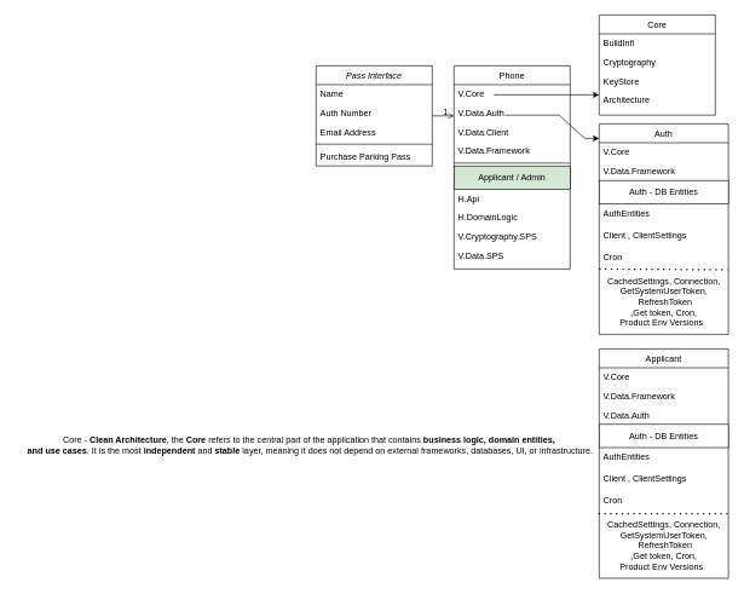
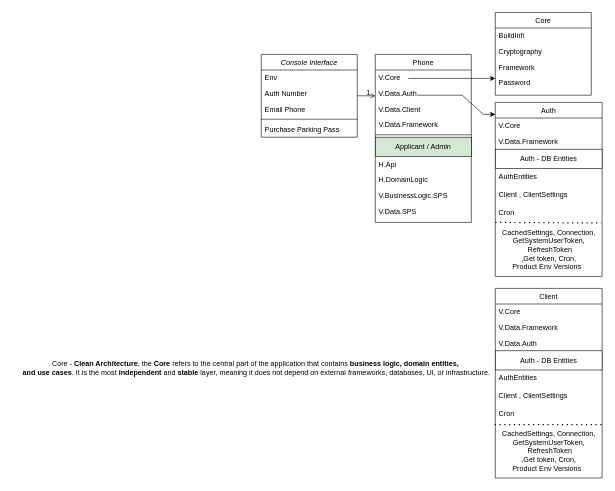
  <mxCell id="0" />
  <mxCell id="1" parent="0" />
- <mxCell id="2" value="Pass Interface" style="swimlane;fontStyle=2;align=center;verticalAlign=top;childLayout=stackLayout;horizontal=1;startSize=26;horizontalStack=0;resizeParent=1;resizeLast=0;collapsible=1;marginBottom=0;rounded=0;shadow=0;strokeWidth=1;" parent="1" vertex="1"><mxGeometry x="435" y="90" width="160" height="138" as="geometry"><mxRectangle x="230" y="140" width="160" height="26" as="alternateBounds" /></mxGeometry></mxCell>
- <mxCell id="3" value="Name" style="text;align=left;verticalAlign=top;spacingLeft=4;spacingRight=4;overflow=hidden;rotatable=0;points=[[0,0.5],[1,0.5]];portConstraint=eastwest;" parent="2" vertex="1"><mxGeometry y="26" width="160" height="26" as="geometry" /></mxCell>
+ <mxCell id="2" value="Console Interface" style="swimlane;fontStyle=2;align=center;verticalAlign=top;childLayout=stackLayout;horizontal=1;startSize=26;horizontalStack=0;resizeParent=1;resizeLast=0;collapsible=1;marginBottom=0;rounded=0;shadow=0;strokeWidth=1;" parent="1" vertex="1"><mxGeometry x="435" y="90" width="160" height="138" as="geometry"><mxRectangle x="230" y="140" width="160" height="26" as="alternateBounds" /></mxGeometry></mxCell>
+ <mxCell id="3" value="Env" style="text;align=left;verticalAlign=top;spacingLeft=4;spacingRight=4;overflow=hidden;rotatable=0;points=[[0,0.5],[1,0.5]];portConstraint=eastwest;" parent="2" vertex="1"><mxGeometry y="26" width="160" height="26" as="geometry" /></mxCell>
  <mxCell id="4" value="Auth Number" style="text;align=left;verticalAlign=top;spacingLeft=4;spacingRight=4;overflow=hidden;rotatable=0;points=[[0,0.5],[1,0.5]];portConstraint=eastwest;rounded=0;shadow=0;html=0;" parent="2" vertex="1"><mxGeometry y="52" width="160" height="26" as="geometry" /></mxCell>
- <mxCell id="5" value="Email Address" style="text;align=left;verticalAlign=top;spacingLeft=4;spacingRight=4;overflow=hidden;rotatable=0;points=[[0,0.5],[1,0.5]];portConstraint=eastwest;rounded=0;shadow=0;html=0;" parent="2" vertex="1"><mxGeometry y="78" width="160" height="26" as="geometry" /></mxCell>
+ <mxCell id="5" value="Email Phone" style="text;align=left;verticalAlign=top;spacingLeft=4;spacingRight=4;overflow=hidden;rotatable=0;points=[[0,0.5],[1,0.5]];portConstraint=eastwest;rounded=0;shadow=0;html=0;" parent="2" vertex="1"><mxGeometry y="78" width="160" height="26" as="geometry" /></mxCell>
  <mxCell id="6" value="" style="line;html=1;strokeWidth=1;align=left;verticalAlign=middle;spacingTop=-1;spacingLeft=3;spacingRight=3;rotatable=0;labelPosition=right;points=[];portConstraint=eastwest;" parent="2" vertex="1"><mxGeometry y="104" width="160" height="8" as="geometry" /></mxCell>
  <mxCell id="7" value="Purchase Parking Pass" style="text;align=left;verticalAlign=top;spacingLeft=4;spacingRight=4;overflow=hidden;rotatable=0;points=[[0,0.5],[1,0.5]];portConstraint=eastwest;" parent="2" vertex="1"><mxGeometry y="112" width="160" height="26" as="geometry" /></mxCell>
  <mxCell id="8" value="Core" style="swimlane;fontStyle=0;align=center;verticalAlign=top;childLayout=stackLayout;horizontal=1;startSize=26;horizontalStack=0;resizeParent=1;resizeLast=0;collapsible=1;marginBottom=0;rounded=0;shadow=0;strokeWidth=1;" parent="1" vertex="1"><mxGeometry x="825" y="20" width="160" height="138" as="geometry"><mxRectangle x="130" y="380" width="160" height="26" as="alternateBounds" /></mxGeometry></mxCell>
  <mxCell id="9" value="BuildInfi" style="text;align=left;verticalAlign=top;spacingLeft=4;spacingRight=4;overflow=hidden;rotatable=0;points=[[0,0.5],[1,0.5]];portConstraint=eastwest;" parent="8" vertex="1"><mxGeometry y="26" width="160" height="26" as="geometry" /></mxCell>
  <mxCell id="10" value="Cryptography&#10;" style="text;align=left;verticalAlign=top;spacingLeft=4;spacingRight=4;overflow=hidden;rotatable=0;points=[[0,0.5],[1,0.5]];portConstraint=eastwest;rounded=0;shadow=0;html=0;" parent="8" vertex="1"><mxGeometry y="52" width="160" height="26" as="geometry" /></mxCell>
- <mxCell id="11" value="KeyStore" style="text;align=left;verticalAlign=top;spacingLeft=4;spacingRight=4;overflow=hidden;rotatable=0;points=[[0,0.5],[1,0.5]];portConstraint=eastwest;rounded=0;shadow=0;html=0;" vertex="1" parent="8"><mxGeometry y="78" width="160" height="26" as="geometry" /></mxCell>
- <mxCell id="12" value="Architecture" style="text;align=left;verticalAlign=top;spacingLeft=4;spacingRight=4;overflow=hidden;rotatable=0;points=[[0,0.5],[1,0.5]];portConstraint=eastwest;rounded=0;shadow=0;html=0;" vertex="1" parent="8"><mxGeometry y="104" width="160" height="26" as="geometry" /></mxCell>
+ <mxCell id="11" value="Framework" style="text;align=left;verticalAlign=top;spacingLeft=4;spacingRight=4;overflow=hidden;rotatable=0;points=[[0,0.5],[1,0.5]];portConstraint=eastwest;rounded=0;shadow=0;html=0;" vertex="1" parent="8"><mxGeometry y="78" width="160" height="26" as="geometry" /></mxCell>
+ <mxCell id="12" value="Password" style="text;align=left;verticalAlign=top;spacingLeft=4;spacingRight=4;overflow=hidden;rotatable=0;points=[[0,0.5],[1,0.5]];portConstraint=eastwest;rounded=0;shadow=0;html=0;" vertex="1" parent="8"><mxGeometry y="104" width="160" height="26" as="geometry" /></mxCell>
  <mxCell id="13" value="" style="endArrow=classic;html=1;rounded=0;entryX=0;entryY=0.069;entryDx=0;entryDy=0;entryPerimeter=0;" edge="1" parent="8" target="29"><mxGeometry width="50" height="50" relative="1" as="geometry"><mxPoint x="-130" y="138" as="sourcePoint" /><mxPoint x="15" y="138" as="targetPoint" /><Array as="points"><mxPoint x="-55" y="138" /><mxPoint x="-20" y="170" /></Array></mxGeometry></mxCell>
  <mxCell id="14" value="Phone" style="swimlane;fontStyle=0;align=center;verticalAlign=top;childLayout=stackLayout;horizontal=1;startSize=26;horizontalStack=0;resizeParent=1;resizeLast=0;collapsible=1;marginBottom=0;rounded=0;shadow=0;strokeWidth=1;" parent="1" vertex="1"><mxGeometry x="625" y="90" width="160" height="280" as="geometry"><mxRectangle x="550" y="140" width="160" height="26" as="alternateBounds" /></mxGeometry></mxCell>
  <mxCell id="15" value="" style="endArrow=classic;html=1;rounded=0;" edge="1" parent="14"><mxGeometry width="50" height="50" relative="1" as="geometry"><mxPoint x="55" y="40" as="sourcePoint" /><mxPoint x="200" y="40" as="targetPoint" /></mxGeometry></mxCell>
  <mxCell id="16" value="V.Core" style="text;align=left;verticalAlign=top;spacingLeft=4;spacingRight=4;overflow=hidden;rotatable=0;points=[[0,0.5],[1,0.5]];portConstraint=eastwest;" parent="14" vertex="1"><mxGeometry y="26" width="160" height="26" as="geometry" /></mxCell>
  <mxCell id="17" value="V.Data.Auth" style="text;align=left;verticalAlign=top;spacingLeft=4;spacingRight=4;overflow=hidden;rotatable=0;points=[[0,0.5],[1,0.5]];portConstraint=eastwest;rounded=0;shadow=0;html=0;" parent="14" vertex="1"><mxGeometry y="52" width="160" height="26" as="geometry" /></mxCell>
  <mxCell id="18" value="V.Data.Client" style="text;align=left;verticalAlign=top;spacingLeft=4;spacingRight=4;overflow=hidden;rotatable=0;points=[[0,0.5],[1,0.5]];portConstraint=eastwest;rounded=0;shadow=0;html=0;" parent="14" vertex="1"><mxGeometry y="78" width="160" height="26" as="geometry" /></mxCell>
  <mxCell id="19" value="V.Data.Framework" style="text;align=left;verticalAlign=top;spacingLeft=4;spacingRight=4;overflow=hidden;rotatable=0;points=[[0,0.5],[1,0.5]];portConstraint=eastwest;rounded=0;shadow=0;html=0;" parent="14" vertex="1"><mxGeometry y="104" width="160" height="26" as="geometry" /></mxCell>
  <mxCell id="20" value="" style="line;html=1;strokeWidth=1;align=left;verticalAlign=middle;spacingTop=-1;spacingLeft=3;spacingRight=3;rotatable=0;labelPosition=right;points=[];portConstraint=eastwest;" parent="14" vertex="1"><mxGeometry y="130" width="160" height="8" as="geometry" /></mxCell>
  <mxCell id="21" value="Applicant / Admin" style="rounded=0;whiteSpace=wrap;html=1;fillColor=#d5e8d4;" vertex="1" parent="14"><mxGeometry y="138" width="160" height="32" as="geometry" /></mxCell>
  <mxCell id="22" value="H.Api" style="text;align=left;verticalAlign=top;spacingLeft=4;spacingRight=4;overflow=hidden;rotatable=0;points=[[0,0.5],[1,0.5]];portConstraint=eastwest;rounded=0;shadow=0;html=0;" vertex="1" parent="14"><mxGeometry y="170" width="160" height="26" as="geometry" /></mxCell>
  <mxCell id="23" value="H.DomainLogic" style="text;align=left;verticalAlign=top;spacingLeft=4;spacingRight=4;overflow=hidden;rotatable=0;points=[[0,0.5],[1,0.5]];portConstraint=eastwest;rounded=0;shadow=0;html=0;" vertex="1" parent="14"><mxGeometry y="196" width="160" height="26" as="geometry" /></mxCell>
- <mxCell id="24" value="V.Cryptography.SPS" style="text;align=left;verticalAlign=top;spacingLeft=4;spacingRight=4;overflow=hidden;rotatable=0;points=[[0,0.5],[1,0.5]];portConstraint=eastwest;" vertex="1" parent="14"><mxGeometry y="222" width="160" height="26" as="geometry" /></mxCell>
+ <mxCell id="24" value="V.BusinessLogic.SPS" style="text;align=left;verticalAlign=top;spacingLeft=4;spacingRight=4;overflow=hidden;rotatable=0;points=[[0,0.5],[1,0.5]];portConstraint=eastwest;" vertex="1" parent="14"><mxGeometry y="222" width="160" height="26" as="geometry" /></mxCell>
  <mxCell id="25" value="V.Data.SPS" style="text;align=left;verticalAlign=top;spacingLeft=4;spacingRight=4;overflow=hidden;rotatable=0;points=[[0,0.5],[1,0.5]];portConstraint=eastwest;" vertex="1" parent="14"><mxGeometry y="248" width="160" height="26" as="geometry" /></mxCell>
  <mxCell id="26" value="" style="endArrow=open;shadow=0;strokeWidth=1;rounded=0;curved=0;endFill=1;edgeStyle=elbowEdgeStyle;elbow=vertical;" parent="1" source="2" target="14" edge="1"><mxGeometry x="0.5" y="41" relative="1" as="geometry"><mxPoint x="595" y="162" as="sourcePoint" /><mxPoint x="755" y="162" as="targetPoint" /><mxPoint x="-40" y="32" as="offset" /></mxGeometry></mxCell>
  <mxCell id="27" value="1" style="resizable=0;align=right;verticalAlign=bottom;labelBackgroundColor=none;fontSize=12;" parent="26" connectable="0" vertex="1"><mxGeometry x="1" relative="1" as="geometry"><mxPoint x="-7" y="4" as="offset" /></mxGeometry></mxCell>
  <mxCell id="28" value="Core -&amp;nbsp;&lt;strong&gt;Clean Architecture&lt;/strong&gt;, the &lt;strong&gt;Core&lt;/strong&gt; refers to the central part of the application that contains &lt;strong&gt;business logic, domain entities,&lt;/strong&gt;&lt;div&gt;&lt;strong&gt;&amp;nbsp;and use cases&lt;/strong&gt;. It is the most &lt;strong&gt;independent&lt;/strong&gt; and &lt;strong&gt;stable&lt;/strong&gt; layer, meaning it does not depend on external frameworks, databases, UI, or infrastructure.&lt;/div&gt;" style="text;html=1;align=center;verticalAlign=middle;resizable=0;points=[];autosize=1;strokeColor=none;fillColor=none;" vertex="1" parent="1"><mxGeometry x="20" y="593" width="810" height="40" as="geometry" /></mxCell>
  <mxCell id="29" value="Auth" style="swimlane;fontStyle=0;align=center;verticalAlign=top;childLayout=stackLayout;horizontal=1;startSize=26;horizontalStack=0;resizeParent=1;resizeLast=0;collapsible=1;marginBottom=0;rounded=0;shadow=0;strokeWidth=1;" vertex="1" parent="1"><mxGeometry x="825" y="170" width="178" height="290" as="geometry"><mxRectangle x="130" y="380" width="160" height="26" as="alternateBounds" /></mxGeometry></mxCell>
  <mxCell id="30" value="V.Core" style="text;align=left;verticalAlign=top;spacingLeft=4;spacingRight=4;overflow=hidden;rotatable=0;points=[[0,0.5],[1,0.5]];portConstraint=eastwest;" vertex="1" parent="29"><mxGeometry y="26" width="178" height="26" as="geometry" /></mxCell>
  <mxCell id="31" value="V.Data.Framework" style="text;align=left;verticalAlign=top;spacingLeft=4;spacingRight=4;overflow=hidden;rotatable=0;points=[[0,0.5],[1,0.5]];portConstraint=eastwest;rounded=0;shadow=0;html=0;" vertex="1" parent="29"><mxGeometry y="52" width="178" height="26" as="geometry" /></mxCell>
  <mxCell id="32" value="&lt;span style=&quot;text-wrap-mode: nowrap;&quot;&gt;Auth - DB Entities&lt;/span&gt;" style="rounded=0;whiteSpace=wrap;html=1;" vertex="1" parent="29"><mxGeometry y="78" width="178" height="32" as="geometry" /></mxCell>
  <mxCell id="33" value="AuthEntities " style="text;align=left;verticalAlign=top;spacingLeft=4;spacingRight=4;overflow=hidden;rotatable=0;points=[[0,0.5],[1,0.5]];portConstraint=eastwest;rounded=0;shadow=0;html=0;" vertex="1" parent="29"><mxGeometry y="110" width="178" height="30" as="geometry" /></mxCell>
  <mxCell id="34" value="Client , ClientSettings" style="text;align=left;verticalAlign=top;spacingLeft=4;spacingRight=4;overflow=hidden;rotatable=0;points=[[0,0.5],[1,0.5]];portConstraint=eastwest;rounded=0;shadow=0;html=0;" vertex="1" parent="29"><mxGeometry y="140" width="178" height="30" as="geometry" /></mxCell>
  <mxCell id="35" value="Cron" style="text;align=left;verticalAlign=top;spacingLeft=4;spacingRight=4;overflow=hidden;rotatable=0;points=[[0,0.5],[1,0.5]];portConstraint=eastwest;rounded=0;shadow=0;html=0;" vertex="1" parent="29"><mxGeometry y="170" width="178" height="30" as="geometry" /></mxCell>
  <mxCell id="36" value="" style="endArrow=none;dashed=1;html=1;dashPattern=1 3;strokeWidth=2;rounded=0;entryX=0.994;entryY=1.033;entryDx=0;entryDy=0;entryPerimeter=0;" edge="1" parent="29" target="35"><mxGeometry width="50" height="50" relative="1" as="geometry"><mxPoint y="200" as="sourcePoint" /><mxPoint x="65.217" y="170" as="targetPoint" /></mxGeometry></mxCell>
  <mxCell id="37" value="CachedSettings, Connection,&lt;div&gt;GetSystemUserToken,&lt;/div&gt;&lt;div&gt;&amp;nbsp;RefreshToken&lt;/div&gt;&lt;div&gt;,Get token, Cron,&lt;/div&gt;&lt;div&gt;Product Env Versions&amp;nbsp;&amp;nbsp;&lt;/div&gt;" style="text;html=1;align=center;verticalAlign=middle;resizable=0;points=[];autosize=1;strokeColor=none;fillColor=none;" vertex="1" parent="29"><mxGeometry y="200" width="178" height="90" as="geometry" /></mxCell>
- <mxCell id="38" value="Applicant" style="swimlane;fontStyle=0;align=center;verticalAlign=top;childLayout=stackLayout;horizontal=1;startSize=26;horizontalStack=0;resizeParent=1;resizeLast=0;collapsible=1;marginBottom=0;rounded=0;shadow=0;strokeWidth=1;" vertex="1" parent="1"><mxGeometry x="825" y="480" width="178" height="316" as="geometry"><mxRectangle x="130" y="380" width="160" height="26" as="alternateBounds" /></mxGeometry></mxCell>
+ <mxCell id="38" value="Client" style="swimlane;fontStyle=0;align=center;verticalAlign=top;childLayout=stackLayout;horizontal=1;startSize=26;horizontalStack=0;resizeParent=1;resizeLast=0;collapsible=1;marginBottom=0;rounded=0;shadow=0;strokeWidth=1;" vertex="1" parent="1"><mxGeometry x="825" y="480" width="178" height="316" as="geometry"><mxRectangle x="130" y="380" width="160" height="26" as="alternateBounds" /></mxGeometry></mxCell>
  <mxCell id="39" value="V.Core" style="text;align=left;verticalAlign=top;spacingLeft=4;spacingRight=4;overflow=hidden;rotatable=0;points=[[0,0.5],[1,0.5]];portConstraint=eastwest;" vertex="1" parent="38"><mxGeometry y="26" width="178" height="26" as="geometry" /></mxCell>
  <mxCell id="40" value="V.Data.Framework" style="text;align=left;verticalAlign=top;spacingLeft=4;spacingRight=4;overflow=hidden;rotatable=0;points=[[0,0.5],[1,0.5]];portConstraint=eastwest;rounded=0;shadow=0;html=0;" vertex="1" parent="38"><mxGeometry y="52" width="178" height="26" as="geometry" /></mxCell>
  <mxCell id="41" value="V.Data.Auth" style="text;align=left;verticalAlign=top;spacingLeft=4;spacingRight=4;overflow=hidden;rotatable=0;points=[[0,0.5],[1,0.5]];portConstraint=eastwest;rounded=0;shadow=0;html=0;" vertex="1" parent="38"><mxGeometry y="78" width="178" height="26" as="geometry" /></mxCell>
  <mxCell id="42" value="&lt;span style=&quot;text-wrap-mode: nowrap;&quot;&gt;Auth - DB Entities&lt;/span&gt;" style="rounded=0;whiteSpace=wrap;html=1;" vertex="1" parent="38"><mxGeometry y="104" width="178" height="32" as="geometry" /></mxCell>
  <mxCell id="43" value="AuthEntities " style="text;align=left;verticalAlign=top;spacingLeft=4;spacingRight=4;overflow=hidden;rotatable=0;points=[[0,0.5],[1,0.5]];portConstraint=eastwest;rounded=0;shadow=0;html=0;" vertex="1" parent="38"><mxGeometry y="136" width="178" height="30" as="geometry" /></mxCell>
  <mxCell id="44" value="Client , ClientSettings" style="text;align=left;verticalAlign=top;spacingLeft=4;spacingRight=4;overflow=hidden;rotatable=0;points=[[0,0.5],[1,0.5]];portConstraint=eastwest;rounded=0;shadow=0;html=0;" vertex="1" parent="38"><mxGeometry y="166" width="178" height="30" as="geometry" /></mxCell>
  <mxCell id="45" value="Cron" style="text;align=left;verticalAlign=top;spacingLeft=4;spacingRight=4;overflow=hidden;rotatable=0;points=[[0,0.5],[1,0.5]];portConstraint=eastwest;rounded=0;shadow=0;html=0;" vertex="1" parent="38"><mxGeometry y="196" width="178" height="30" as="geometry" /></mxCell>
  <mxCell id="46" value="" style="endArrow=none;dashed=1;html=1;dashPattern=1 3;strokeWidth=2;rounded=0;entryX=0.994;entryY=1.033;entryDx=0;entryDy=0;entryPerimeter=0;" edge="1" parent="38" target="45"><mxGeometry width="50" height="50" relative="1" as="geometry"><mxPoint x="-1" y="227" as="sourcePoint" /><mxPoint x="65.217" y="170" as="targetPoint" /></mxGeometry></mxCell>
  <mxCell id="47" value="CachedSettings, Connection,&lt;div&gt;GetSystemUserToken,&lt;/div&gt;&lt;div&gt;&amp;nbsp;RefreshToken&lt;/div&gt;&lt;div&gt;,Get token, Cron,&lt;/div&gt;&lt;div&gt;Product Env Versions&amp;nbsp;&amp;nbsp;&lt;/div&gt;" style="text;html=1;align=center;verticalAlign=middle;resizable=0;points=[];autosize=1;strokeColor=none;fillColor=none;" vertex="1" parent="38"><mxGeometry y="226" width="178" height="90" as="geometry" /></mxCell>
